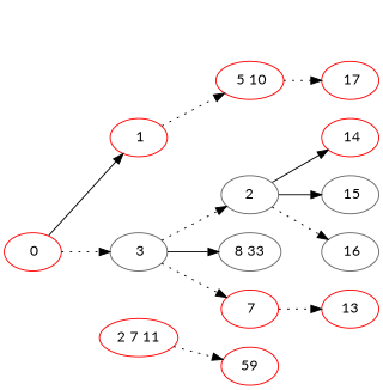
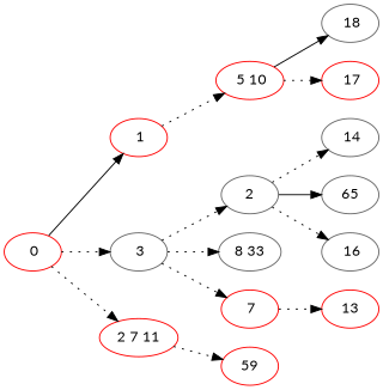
  digraph {
    fontname=Lato
    rankdir=LR
    node [color=red fontname=Lato]
    edge [fontname=Lato style=dotted]
    " 0"
    " 1"
    " 3" [color=gray40]
    n4 [label="2 7 11"]
    " 5 10"
    n6 [color=gray40 label=2]
    n7 [color=gray40 label="8 33"]
    " 7"
    n9 [label=59]
+   " 18" [color=gray40]
    " 17"
-   " 14"
-   " 15" [color=gray40]
+   " 14" [color=gray40]
+   " 15" [color=gray40 label=65]
    " 16" [color=gray40]
    n15 [label=13]
    " 0" -> " 1" [style=solid]
    " 0" -> " 3"
+   " 0" -> n4
    " 1" -> " 5 10"
    " 3" -> n6
-   " 3" -> n7 [style=solid]
+   " 3" -> n7
    " 3" -> " 7"
    n4 -> n9
+   " 5 10" -> " 18" [style=solid]
    " 5 10" -> " 17"
-   n6 -> " 14" [style=solid]
+   n6 -> " 14"
    n6 -> " 15" [style=solid]
    n6 -> " 16"
    " 7" -> n15
  }
